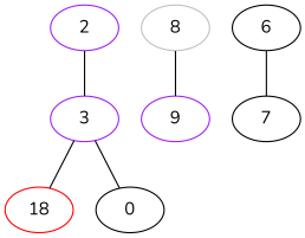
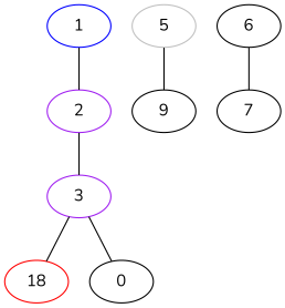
  graph {
    fontname=Nunito
    rankdir=TB
    node [fontname=Nunito]
    edge [fontname=Nunito]
+   1 [color=blue]
    2 [color=purple]
    3 [color=purple]
    n4 [color=red label=18]
    n5 [label=0]
-   8 [color=grey]
-   9 [color=purple]
+   8 [color=grey label=5]
+   9
    6
    7
+   1 -- 2
    2 -- 3
    3 -- n4
    3 -- n5
    8 -- 9
    6 -- 7
  }
